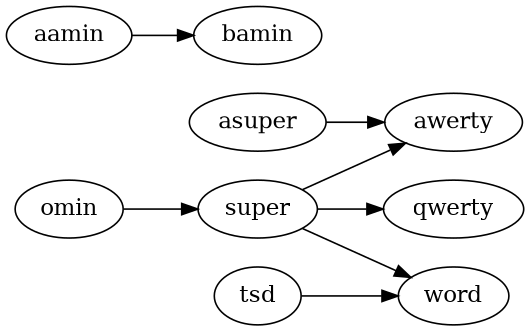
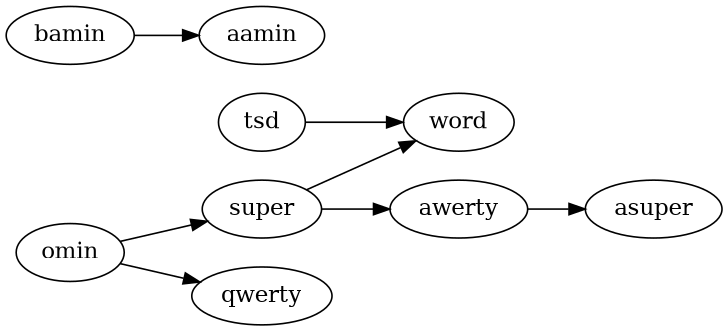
  digraph {
    rankdir=LR
    awerty
    asuper
    tsd
    word
    super
    qwerty
    omin
    bamin
    aamin
-   asuper -> awerty
+   awerty -> asuper
    tsd -> word
    super -> awerty
    super -> word
-   super -> qwerty
+   omin -> qwerty
    omin -> super
-   aamin -> bamin
+   bamin -> aamin
  }
